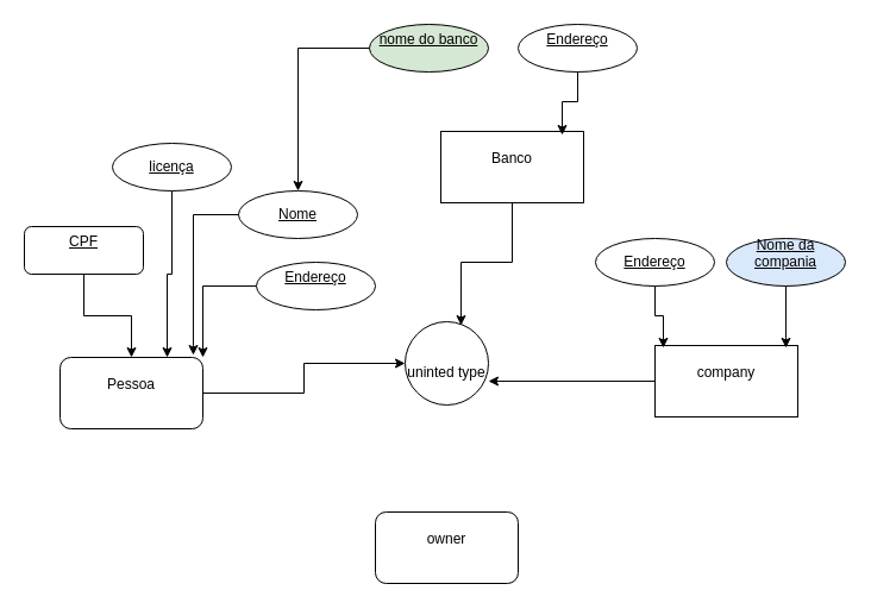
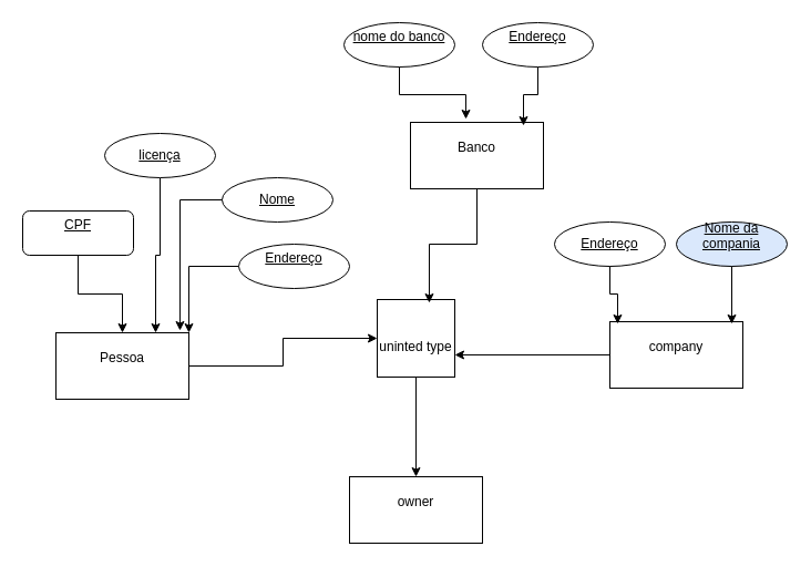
  <mxCell id="0" />
  <mxCell id="1" parent="0" />
  <mxCell id="2" style="edgeStyle=orthogonalEdgeStyle;rounded=0;orthogonalLoop=1;jettySize=auto;html=1;exitX=1;exitY=0.5;exitDx=0;exitDy=0;entryX=0;entryY=0.5;entryDx=0;entryDy=0;" edge="1" parent="1" source="3" target="7"><mxGeometry relative="1" as="geometry" /></mxCell>
- <mxCell id="3" value="&lt;font style=&quot;vertical-align: inherit;&quot;&gt;&lt;font style=&quot;vertical-align: inherit;&quot;&gt;Pessoa&lt;/font&gt;&lt;/font&gt;&lt;div&gt;&lt;font style=&quot;vertical-align: inherit;&quot;&gt;&lt;font style=&quot;vertical-align: inherit;&quot;&gt;&lt;br&gt;&lt;/font&gt;&lt;/font&gt;&lt;/div&gt;" style="whiteSpace=wrap;html=1;rounded=1;" vertex="1" parent="1"><mxGeometry x="50" y="300" width="120" height="60" as="geometry" /></mxCell>
+ <mxCell id="3" value="&lt;font style=&quot;vertical-align: inherit;&quot;&gt;&lt;font style=&quot;vertical-align: inherit;&quot;&gt;Pessoa&lt;/font&gt;&lt;/font&gt;&lt;div&gt;&lt;font style=&quot;vertical-align: inherit;&quot;&gt;&lt;font style=&quot;vertical-align: inherit;&quot;&gt;&lt;br&gt;&lt;/font&gt;&lt;/font&gt;&lt;/div&gt;" style="rounded=0;whiteSpace=wrap;html=1;" vertex="1" parent="1"><mxGeometry x="50" y="300" width="120" height="60" as="geometry" /></mxCell>
  <mxCell id="4" value="&lt;div&gt;&lt;font style=&quot;vertical-align: inherit;&quot;&gt;&lt;font style=&quot;vertical-align: inherit;&quot;&gt;&lt;font style=&quot;vertical-align: inherit;&quot;&gt;&lt;font style=&quot;vertical-align: inherit;&quot;&gt;&lt;font style=&quot;vertical-align: inherit;&quot;&gt;&lt;font style=&quot;vertical-align: inherit;&quot;&gt;Banco&lt;/font&gt;&lt;/font&gt;&lt;/font&gt;&lt;/font&gt;&lt;/font&gt;&lt;/font&gt;&lt;/div&gt;&lt;div&gt;&lt;font style=&quot;vertical-align: inherit;&quot;&gt;&lt;font style=&quot;vertical-align: inherit;&quot;&gt;&lt;font style=&quot;vertical-align: inherit;&quot;&gt;&lt;font style=&quot;vertical-align: inherit;&quot;&gt;&lt;br&gt;&lt;/font&gt;&lt;/font&gt;&lt;/font&gt;&lt;/font&gt;&lt;/div&gt;" style="rounded=0;whiteSpace=wrap;html=1;" vertex="1" parent="1"><mxGeometry x="370" y="110" width="120" height="60" as="geometry" /></mxCell>
  <mxCell id="5" value="&lt;div&gt;&lt;font style=&quot;vertical-align: inherit;&quot;&gt;&lt;font style=&quot;vertical-align: inherit;&quot;&gt;&lt;font style=&quot;vertical-align: inherit;&quot;&gt;&lt;font style=&quot;vertical-align: inherit;&quot;&gt;company&lt;/font&gt;&lt;/font&gt;&lt;/font&gt;&lt;/font&gt;&lt;/div&gt;&lt;div&gt;&lt;font style=&quot;vertical-align: inherit;&quot;&gt;&lt;font style=&quot;vertical-align: inherit;&quot;&gt;&lt;font style=&quot;vertical-align: inherit;&quot;&gt;&lt;font style=&quot;vertical-align: inherit;&quot;&gt;&lt;br&gt;&lt;/font&gt;&lt;/font&gt;&lt;/font&gt;&lt;/font&gt;&lt;/div&gt;" style="rounded=0;whiteSpace=wrap;html=1;" vertex="1" parent="1"><mxGeometry x="550" y="290" width="120" height="60" as="geometry" /></mxCell>
- <mxCell id="7" value="&lt;div&gt;&lt;font style=&quot;vertical-align: inherit;&quot;&gt;&lt;font style=&quot;vertical-align: inherit;&quot;&gt;&lt;br&gt;&lt;/font&gt;&lt;/font&gt;&lt;/div&gt;&lt;font style=&quot;vertical-align: inherit;&quot;&gt;&lt;font style=&quot;vertical-align: inherit;&quot;&gt;uninted type&lt;/font&gt;&lt;/font&gt;" style="ellipse;whiteSpace=wrap;html=1;aspect=fixed;" vertex="1" parent="1"><mxGeometry x="340" y="270" width="70" height="70" as="geometry" /></mxCell>
+ <mxCell id="6" style="edgeStyle=orthogonalEdgeStyle;rounded=0;orthogonalLoop=1;jettySize=auto;html=1;exitX=0.5;exitY=1;exitDx=0;exitDy=0;" edge="1" parent="1" source="7" target="10"><mxGeometry relative="1" as="geometry" /></mxCell>
+ <mxCell id="7" value="&lt;div&gt;&lt;font style=&quot;vertical-align: inherit;&quot;&gt;&lt;font style=&quot;vertical-align: inherit;&quot;&gt;&lt;br&gt;&lt;/font&gt;&lt;/font&gt;&lt;/div&gt;&lt;font style=&quot;vertical-align: inherit;&quot;&gt;&lt;font style=&quot;vertical-align: inherit;&quot;&gt;uninted type&lt;/font&gt;&lt;/font&gt;" style="whiteSpace=wrap;html=1;aspect=fixed;rounded=0;" vertex="1" parent="1"><mxGeometry x="340" y="270" width="70" height="70" as="geometry" /></mxCell>
  <mxCell id="8" style="edgeStyle=orthogonalEdgeStyle;rounded=0;orthogonalLoop=1;jettySize=auto;html=1;entryX=1;entryY=0.714;entryDx=0;entryDy=0;entryPerimeter=0;" edge="1" parent="1" source="5" target="7"><mxGeometry relative="1" as="geometry" /></mxCell>
  <mxCell id="9" style="edgeStyle=orthogonalEdgeStyle;rounded=0;orthogonalLoop=1;jettySize=auto;html=1;entryX=0.671;entryY=0.043;entryDx=0;entryDy=0;entryPerimeter=0;" edge="1" parent="1" source="4" target="7"><mxGeometry relative="1" as="geometry" /></mxCell>
- <mxCell id="10" value="&lt;font style=&quot;vertical-align: inherit;&quot;&gt;&lt;font style=&quot;vertical-align: inherit;&quot;&gt;owner&lt;/font&gt;&lt;/font&gt;&lt;div&gt;&lt;font style=&quot;vertical-align: inherit;&quot;&gt;&lt;font style=&quot;vertical-align: inherit;&quot;&gt;&lt;br&gt;&lt;/font&gt;&lt;/font&gt;&lt;/div&gt;" style="whiteSpace=wrap;html=1;rounded=1;" vertex="1" parent="1"><mxGeometry x="315" y="430" width="120" height="60" as="geometry" /></mxCell>
+ <mxCell id="10" value="&lt;font style=&quot;vertical-align: inherit;&quot;&gt;&lt;font style=&quot;vertical-align: inherit;&quot;&gt;owner&lt;/font&gt;&lt;/font&gt;&lt;div&gt;&lt;font style=&quot;vertical-align: inherit;&quot;&gt;&lt;font style=&quot;vertical-align: inherit;&quot;&gt;&lt;br&gt;&lt;/font&gt;&lt;/font&gt;&lt;/div&gt;" style="rounded=0;whiteSpace=wrap;html=1;" vertex="1" parent="1"><mxGeometry x="315" y="430" width="120" height="60" as="geometry" /></mxCell>
  <mxCell id="11" style="edgeStyle=orthogonalEdgeStyle;rounded=0;orthogonalLoop=1;jettySize=auto;html=1;exitX=0.5;exitY=1;exitDx=0;exitDy=0;entryX=0.75;entryY=0;entryDx=0;entryDy=0;" edge="1" parent="1" source="12" target="3"><mxGeometry relative="1" as="geometry" /></mxCell>
  <mxCell id="12" value="&lt;font style=&quot;vertical-align: inherit;&quot;&gt;&lt;font style=&quot;vertical-align: inherit;&quot;&gt;licença&lt;/font&gt;&lt;/font&gt;" style="ellipse;whiteSpace=wrap;html=1;align=center;fontStyle=4;" vertex="1" parent="1"><mxGeometry x="94" y="120" width="100" height="40" as="geometry" /></mxCell>
  <mxCell id="13" style="edgeStyle=orthogonalEdgeStyle;rounded=0;orthogonalLoop=1;jettySize=auto;html=1;" edge="1" parent="1" source="14" target="3"><mxGeometry relative="1" as="geometry" /></mxCell>
  <mxCell id="14" value="&lt;div&gt;&lt;font style=&quot;vertical-align: inherit;&quot;&gt;&lt;font style=&quot;vertical-align: inherit;&quot;&gt;&lt;font style=&quot;vertical-align: inherit;&quot;&gt;&lt;font style=&quot;vertical-align: inherit;&quot;&gt;CPF&lt;/font&gt;&lt;/font&gt;&lt;/font&gt;&lt;/font&gt;&lt;/div&gt;&lt;div&gt;&lt;font style=&quot;vertical-align: inherit;&quot;&gt;&lt;font style=&quot;vertical-align: inherit;&quot;&gt;&lt;font style=&quot;vertical-align: inherit;&quot;&gt;&lt;font style=&quot;vertical-align: inherit;&quot;&gt;&lt;br&gt;&lt;/font&gt;&lt;/font&gt;&lt;/font&gt;&lt;/font&gt;&lt;/div&gt;" style="whiteSpace=wrap;html=1;align=center;fontStyle=4;rounded=1;" vertex="1" parent="1"><mxGeometry x="20" y="190" width="100" height="40" as="geometry" /></mxCell>
  <mxCell id="15" value="&lt;font style=&quot;vertical-align: inherit;&quot;&gt;&lt;font style=&quot;vertical-align: inherit;&quot;&gt;Nome&lt;/font&gt;&lt;/font&gt;" style="ellipse;whiteSpace=wrap;html=1;align=center;fontStyle=4;" vertex="1" parent="1"><mxGeometry x="200" y="160" width="100" height="40" as="geometry" /></mxCell>
  <mxCell id="16" style="edgeStyle=orthogonalEdgeStyle;rounded=0;orthogonalLoop=1;jettySize=auto;html=1;entryX=1;entryY=0;entryDx=0;entryDy=0;" edge="1" parent="1" source="17" target="3"><mxGeometry relative="1" as="geometry" /></mxCell>
  <mxCell id="17" value="&lt;font style=&quot;vertical-align: inherit;&quot;&gt;&lt;font style=&quot;vertical-align: inherit;&quot;&gt;Endereço&lt;/font&gt;&lt;/font&gt;&lt;div&gt;&lt;font style=&quot;vertical-align: inherit;&quot;&gt;&lt;font style=&quot;vertical-align: inherit;&quot;&gt;&lt;br&gt;&lt;/font&gt;&lt;/font&gt;&lt;/div&gt;" style="ellipse;whiteSpace=wrap;html=1;align=center;fontStyle=4;" vertex="1" parent="1"><mxGeometry x="215" y="220" width="100" height="40" as="geometry" /></mxCell>
  <mxCell id="18" style="edgeStyle=orthogonalEdgeStyle;rounded=0;orthogonalLoop=1;jettySize=auto;html=1;entryX=0.933;entryY=-0.033;entryDx=0;entryDy=0;entryPerimeter=0;" edge="1" parent="1" source="15" target="3"><mxGeometry relative="1" as="geometry" /></mxCell>
- <mxCell id="19" value="&lt;font style=&quot;vertical-align: inherit;&quot;&gt;&lt;font style=&quot;vertical-align: inherit;&quot;&gt;nome do banco&lt;/font&gt;&lt;/font&gt;&lt;div&gt;&lt;font style=&quot;vertical-align: inherit;&quot;&gt;&lt;font style=&quot;vertical-align: inherit;&quot;&gt;&lt;br&gt;&lt;/font&gt;&lt;/font&gt;&lt;/div&gt;" style="ellipse;whiteSpace=wrap;html=1;align=center;fontStyle=4;fillColor=#d5e8d4;" vertex="1" parent="1"><mxGeometry x="310" y="20" width="100" height="40" as="geometry" /></mxCell>
+ <mxCell id="19" value="&lt;font style=&quot;vertical-align: inherit;&quot;&gt;&lt;font style=&quot;vertical-align: inherit;&quot;&gt;nome do banco&lt;/font&gt;&lt;/font&gt;&lt;div&gt;&lt;font style=&quot;vertical-align: inherit;&quot;&gt;&lt;font style=&quot;vertical-align: inherit;&quot;&gt;&lt;br&gt;&lt;/font&gt;&lt;/font&gt;&lt;/div&gt;" style="ellipse;whiteSpace=wrap;html=1;align=center;fontStyle=4;" vertex="1" parent="1"><mxGeometry x="310" y="20" width="100" height="40" as="geometry" /></mxCell>
  <mxCell id="20" value="&lt;font style=&quot;vertical-align: inherit;&quot;&gt;&lt;font style=&quot;vertical-align: inherit;&quot;&gt;Endereço&lt;/font&gt;&lt;/font&gt;&lt;div&gt;&lt;font style=&quot;vertical-align: inherit;&quot;&gt;&lt;font style=&quot;vertical-align: inherit;&quot;&gt;&lt;br&gt;&lt;/font&gt;&lt;/font&gt;&lt;/div&gt;" style="ellipse;whiteSpace=wrap;html=1;align=center;fontStyle=4;" vertex="1" parent="1"><mxGeometry x="435" y="20" width="100" height="40" as="geometry" /></mxCell>
  <mxCell id="21" style="edgeStyle=orthogonalEdgeStyle;rounded=0;orthogonalLoop=1;jettySize=auto;html=1;entryX=0.85;entryY=0.05;entryDx=0;entryDy=0;entryPerimeter=0;" edge="1" parent="1" source="20" target="4"><mxGeometry relative="1" as="geometry" /></mxCell>
- <mxCell id="22" style="edgeStyle=orthogonalEdgeStyle;rounded=0;orthogonalLoop=1;jettySize=auto;html=1;" edge="1" parent="1" source="19" target="15"><mxGeometry relative="1" as="geometry" /></mxCell>
+ <mxCell id="22" style="edgeStyle=orthogonalEdgeStyle;rounded=0;orthogonalLoop=1;jettySize=auto;html=1;entryX=0.417;entryY=-0.05;entryDx=0;entryDy=0;entryPerimeter=0;" edge="1" parent="1" source="19" target="4"><mxGeometry relative="1" as="geometry" /></mxCell>
  <mxCell id="23" value="&lt;font style=&quot;vertical-align: inherit;&quot;&gt;&lt;font style=&quot;vertical-align: inherit;&quot;&gt;Endereço&lt;/font&gt;&lt;/font&gt;" style="ellipse;whiteSpace=wrap;html=1;align=center;fontStyle=4;" vertex="1" parent="1"><mxGeometry x="500" y="200" width="100" height="40" as="geometry" /></mxCell>
  <mxCell id="24" value="&lt;font style=&quot;vertical-align: inherit;&quot;&gt;&lt;font style=&quot;vertical-align: inherit;&quot;&gt;Nome da compania&lt;/font&gt;&lt;/font&gt;&lt;div&gt;&lt;font style=&quot;vertical-align: inherit;&quot;&gt;&lt;font style=&quot;vertical-align: inherit;&quot;&gt;&lt;br&gt;&lt;/font&gt;&lt;/font&gt;&lt;/div&gt;" style="ellipse;whiteSpace=wrap;html=1;align=center;fontStyle=4;fillColor=#dae8fc;" vertex="1" parent="1"><mxGeometry x="610" y="200" width="100" height="40" as="geometry" /></mxCell>
  <mxCell id="25" style="edgeStyle=orthogonalEdgeStyle;rounded=0;orthogonalLoop=1;jettySize=auto;html=1;exitX=0.5;exitY=1;exitDx=0;exitDy=0;entryX=0.917;entryY=0.033;entryDx=0;entryDy=0;entryPerimeter=0;" edge="1" parent="1" source="24" target="5"><mxGeometry relative="1" as="geometry" /></mxCell>
  <mxCell id="26" style="edgeStyle=orthogonalEdgeStyle;rounded=0;orthogonalLoop=1;jettySize=auto;html=1;exitX=0.5;exitY=1;exitDx=0;exitDy=0;entryX=0.058;entryY=0.033;entryDx=0;entryDy=0;entryPerimeter=0;" edge="1" parent="1" source="23" target="5"><mxGeometry relative="1" as="geometry" /></mxCell>
